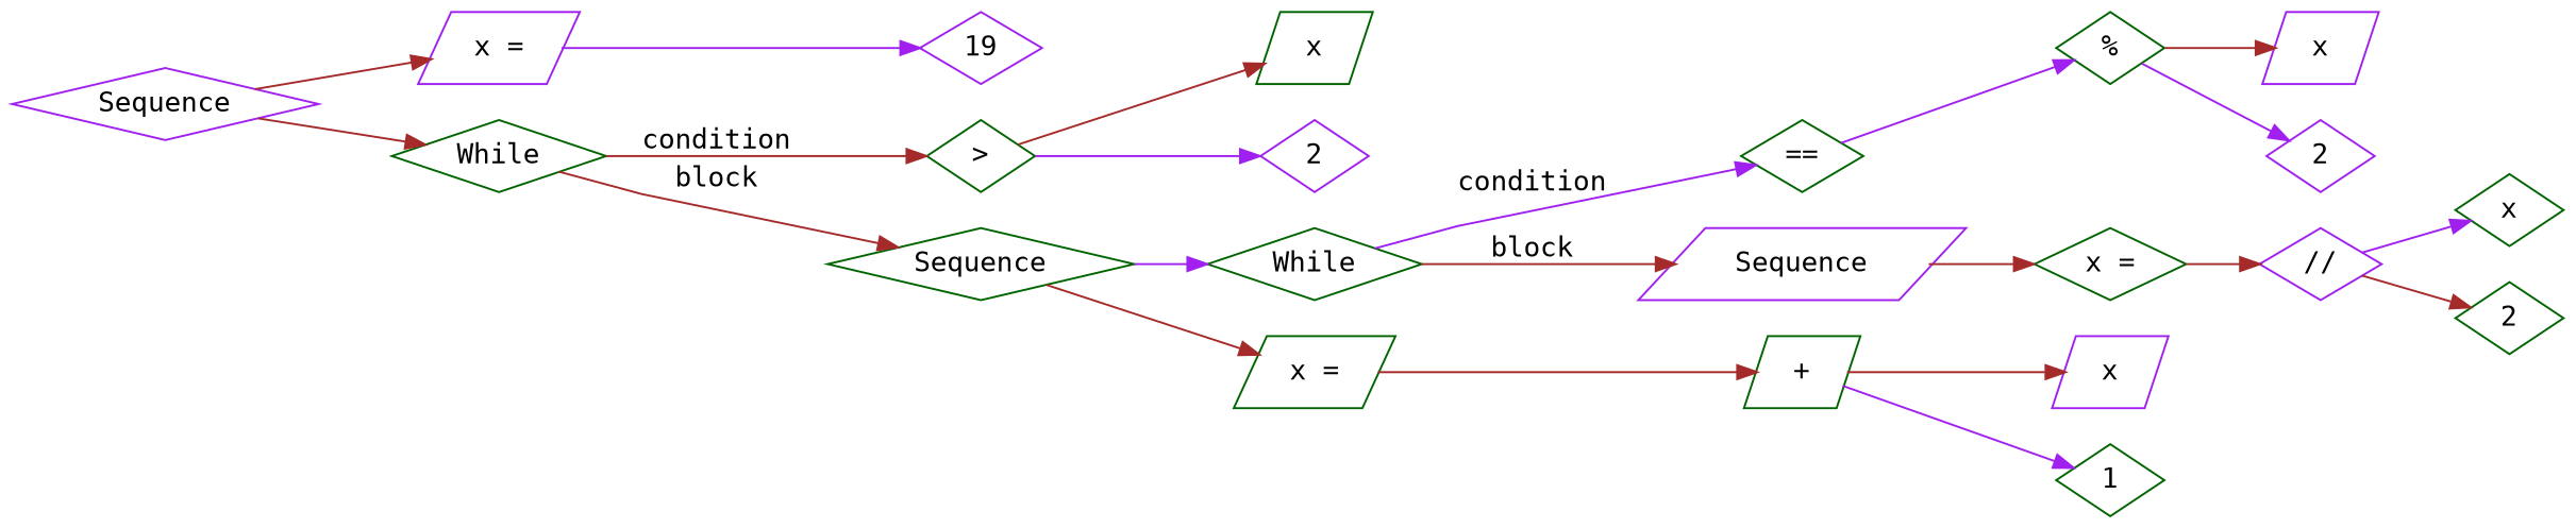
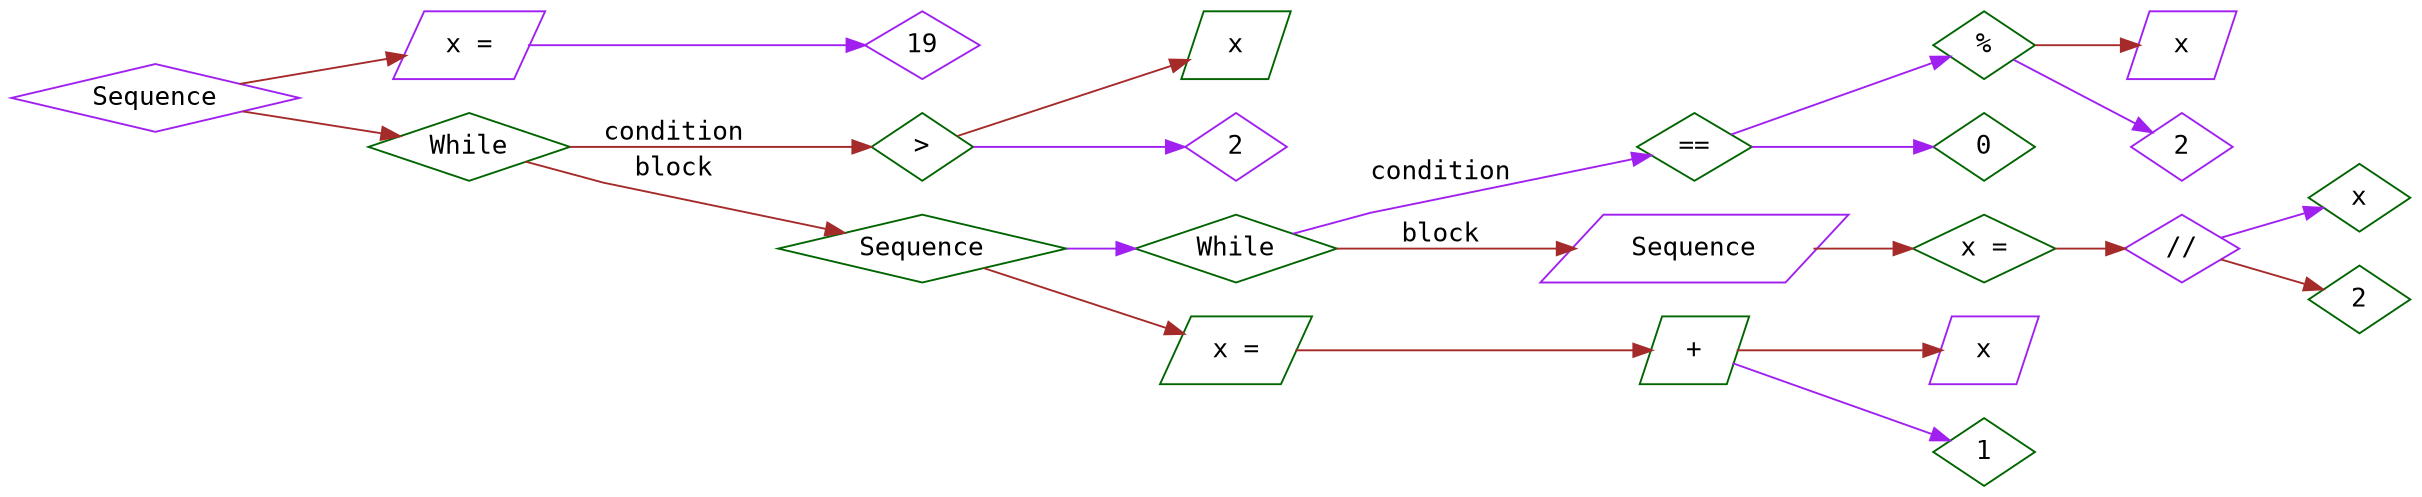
  digraph {
    rankdir=LR
    splines=polyline
    node [fontname=monospace color=darkgreen shape=diamond]
    edge [fontname=monospace color=brown]
    n1 [label=Sequence color=purple]
    n2 [label="x =" shape=parallelogram color=purple]
    n3 [label=While]
    n4 [label=19 color=purple]
    n5 [label=">"]
    n6 [label=Sequence]
    n7 [label=x shape=parallelogram]
    n8 [label=2 color=purple]
    n9 [label=While]
    n10 [label="x =" shape=parallelogram]
    n11 [label="=="]
    n12 [label=Sequence color=purple shape=parallelogram]
    n13 [label="%"]
+   n14 [label=0]
    n15 [label=x shape=parallelogram color=purple]
    n16 [label=2 color=purple]
    n17 [label="x ="]
    n18 [label="//" color=purple]
    n19 [label=x]
    n20 [label=2]
    n21 [label="+" shape=parallelogram]
    n22 [label=x shape=parallelogram color=purple]
    n23 [label=1]
    n1 -> n2
    n1 -> n3
    n2 -> n4 [color=purple]
    n3 -> n5 [label=condition]
    n3 -> n6 [label=block]
    n5 -> n7
    n5 -> n8 [color=purple]
    n6 -> n9 [color=purple]
    n6 -> n10
    n9 -> n11 [label=condition color=purple]
    n9 -> n12 [label=block]
    n10 -> n21
    n11 -> n13 [color=purple]
+   n11 -> n14 [color=purple]
    n12 -> n17
    n13 -> n15
    n13 -> n16 [color=purple]
    n17 -> n18
    n18 -> n19 [color=purple]
    n18 -> n20
    n21 -> n22
    n21 -> n23 [color=purple]
  }
